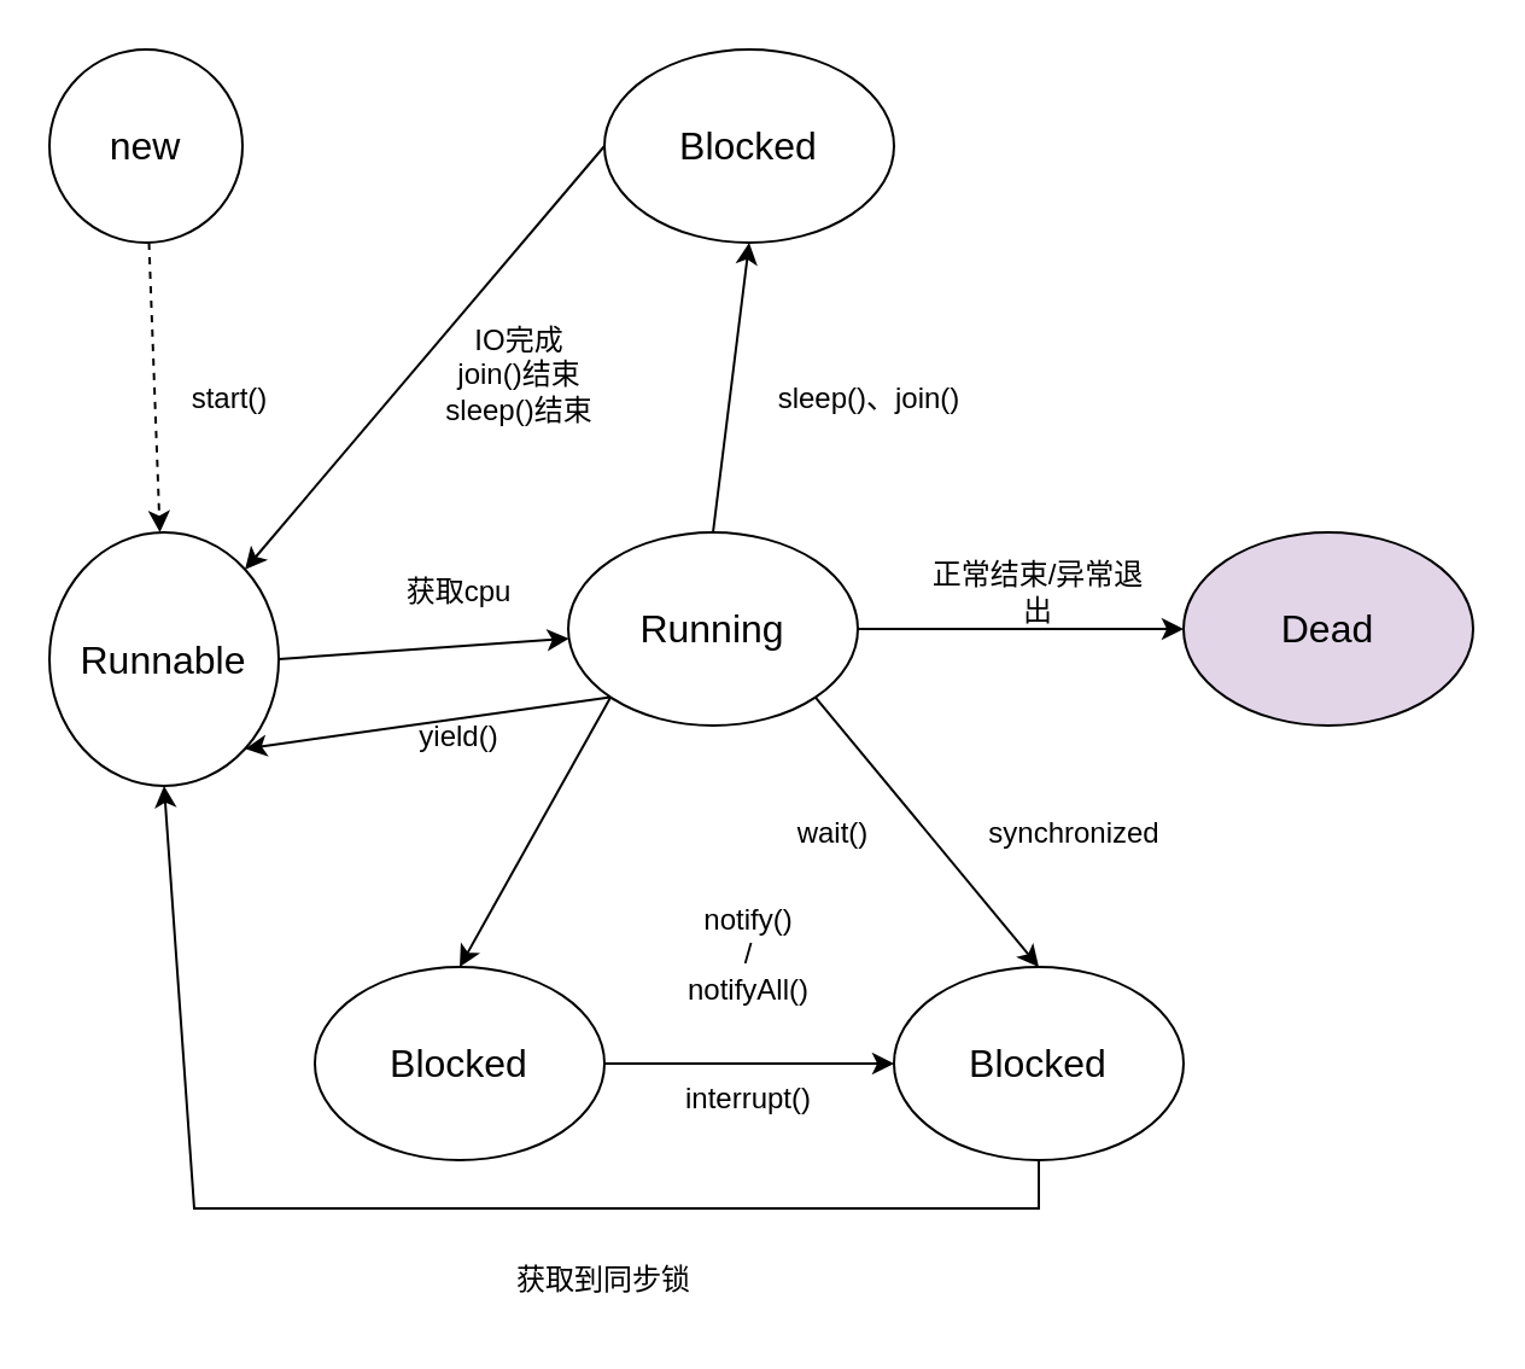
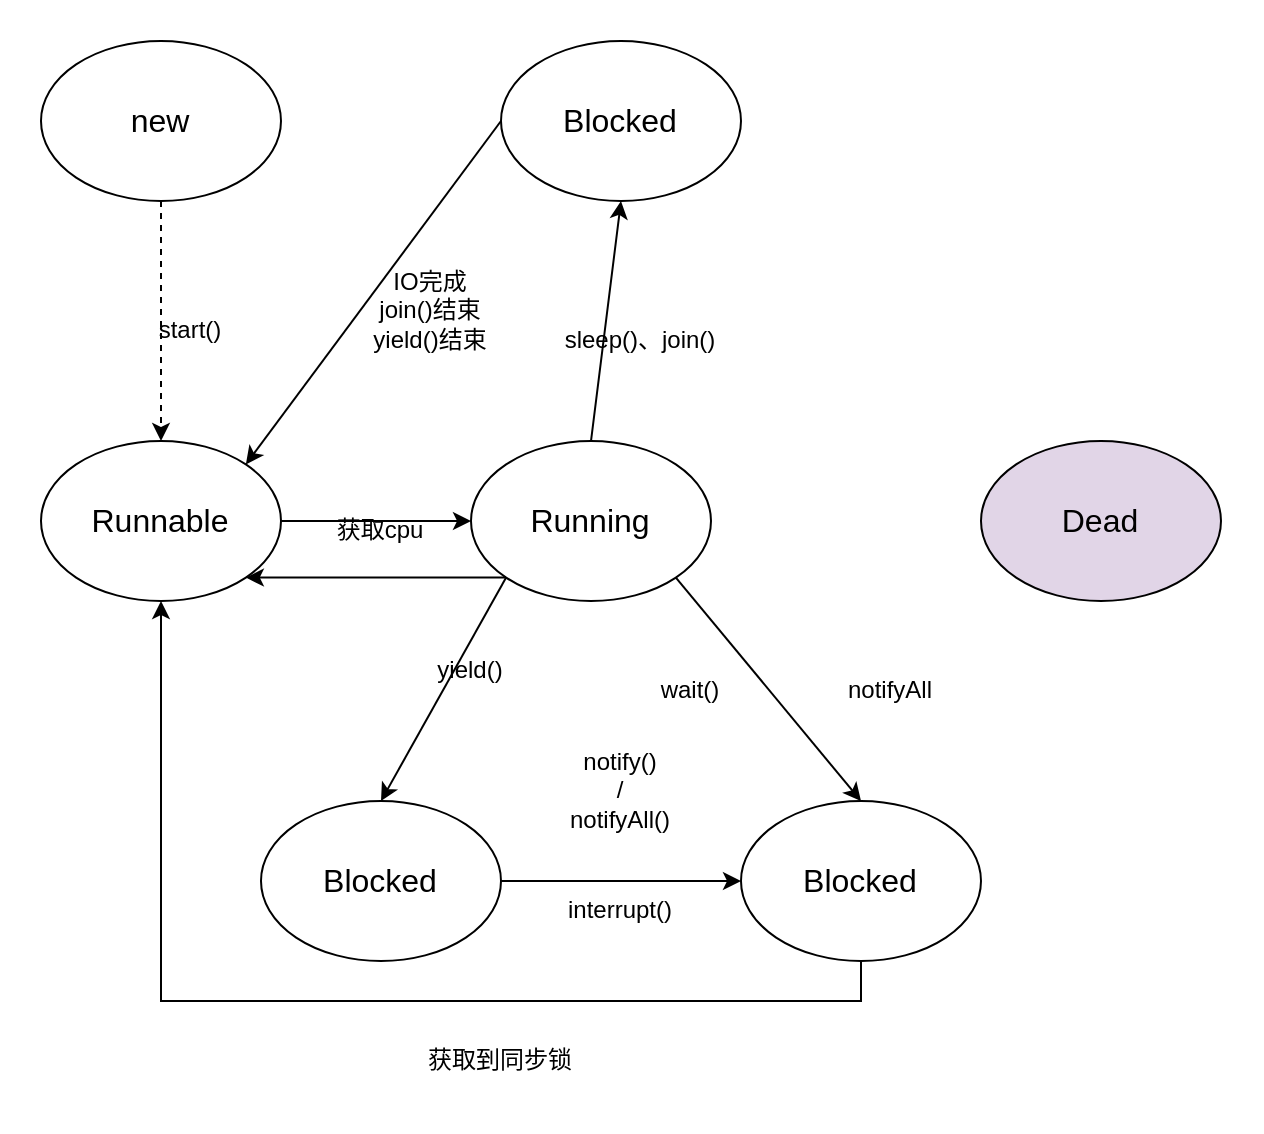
  <mxCell id="0" />
  <mxCell id="1" parent="0" />
  <mxCell id="2" style="edgeStyle=none;html=1;dashed=1;" edge="1" parent="1" source="3" target="5"><mxGeometry relative="1" as="geometry" /></mxCell>
- <mxCell id="3" value="new" style="ellipse;whiteSpace=wrap;html=1;fontSize=16;" vertex="1" parent="1"><mxGeometry x="20" y="20" width="80" height="80" as="geometry" /></mxCell>
+ <mxCell id="3" value="new" style="ellipse;whiteSpace=wrap;html=1;fontSize=16;" vertex="1" parent="1"><mxGeometry x="20" y="20" width="120" height="80" as="geometry" /></mxCell>
  <mxCell id="4" value="" style="edgeStyle=none;html=1;exitX=1;exitY=0.5;exitDx=0;exitDy=0;" edge="1" parent="1" source="5" target="11"><mxGeometry relative="1" as="geometry" /></mxCell>
- <mxCell id="5" value="&lt;font style=&quot;font-size: 16px&quot;&gt;Runnable&lt;/font&gt;" style="ellipse;whiteSpace=wrap;html=1;" vertex="1" parent="1"><mxGeometry x="20" y="220" width="95" height="105" as="geometry" /></mxCell>
- <mxCell id="6" style="edgeStyle=none;html=1;" edge="1" parent="1" source="11" target="12"><mxGeometry relative="1" as="geometry" /></mxCell>
+ <mxCell id="5" value="&lt;font style=&quot;font-size: 16px&quot;&gt;Runnable&lt;/font&gt;" style="ellipse;whiteSpace=wrap;html=1;" vertex="1" parent="1"><mxGeometry x="20" y="220" width="120" height="80" as="geometry" /></mxCell>
  <mxCell id="7" style="edgeStyle=none;html=1;exitX=0.5;exitY=0;exitDx=0;exitDy=0;entryX=0.5;entryY=1;entryDx=0;entryDy=0;" edge="1" parent="1" source="11" target="14"><mxGeometry relative="1" as="geometry" /></mxCell>
  <mxCell id="8" style="edgeStyle=none;html=1;exitX=0;exitY=1;exitDx=0;exitDy=0;entryX=1;entryY=1;entryDx=0;entryDy=0;" edge="1" parent="1" source="11" target="5"><mxGeometry relative="1" as="geometry" /></mxCell>
  <mxCell id="9" style="edgeStyle=none;html=1;exitX=0;exitY=1;exitDx=0;exitDy=0;entryX=0.5;entryY=0;entryDx=0;entryDy=0;" edge="1" parent="1" source="11" target="16"><mxGeometry relative="1" as="geometry" /></mxCell>
  <mxCell id="10" style="edgeStyle=none;html=1;exitX=1;exitY=1;exitDx=0;exitDy=0;entryX=0.5;entryY=0;entryDx=0;entryDy=0;" edge="1" parent="1" source="11" target="18"><mxGeometry relative="1" as="geometry" /></mxCell>
  <mxCell id="11" value="&lt;font style=&quot;font-size: 16px&quot;&gt;Running&lt;/font&gt;" style="ellipse;whiteSpace=wrap;html=1;" vertex="1" parent="1"><mxGeometry x="235" y="220" width="120" height="80" as="geometry" /></mxCell>
  <mxCell id="12" value="Dead" style="ellipse;whiteSpace=wrap;html=1;fontSize=16;fillColor=#e1d5e7;" vertex="1" parent="1"><mxGeometry x="490" y="220" width="120" height="80" as="geometry" /></mxCell>
  <mxCell id="13" style="edgeStyle=none;html=1;exitX=0;exitY=0.5;exitDx=0;exitDy=0;entryX=1;entryY=0;entryDx=0;entryDy=0;" edge="1" parent="1" source="14" target="5"><mxGeometry relative="1" as="geometry" /></mxCell>
  <mxCell id="14" value="Blocked" style="ellipse;whiteSpace=wrap;html=1;fontSize=16;" vertex="1" parent="1"><mxGeometry x="250" y="20" width="120" height="80" as="geometry" /></mxCell>
  <mxCell id="15" style="edgeStyle=none;html=1;exitX=1;exitY=0.5;exitDx=0;exitDy=0;entryX=0;entryY=0.5;entryDx=0;entryDy=0;" edge="1" parent="1" source="16" target="18"><mxGeometry relative="1" as="geometry" /></mxCell>
  <mxCell id="16" value="Blocked" style="ellipse;whiteSpace=wrap;html=1;fontSize=16;" vertex="1" parent="1"><mxGeometry x="130" y="400" width="120" height="80" as="geometry" /></mxCell>
  <mxCell id="17" style="edgeStyle=none;html=1;exitX=0.5;exitY=1;exitDx=0;exitDy=0;entryX=0.5;entryY=1;entryDx=0;entryDy=0;rounded=0;" edge="1" parent="1" source="18" target="5"><mxGeometry relative="1" as="geometry"><Array as="points"><mxPoint x="430" y="500" /><mxPoint x="250" y="500" /><mxPoint x="80" y="500" /></Array></mxGeometry></mxCell>
  <mxCell id="18" value="Blocked" style="ellipse;whiteSpace=wrap;html=1;fontSize=16;" vertex="1" parent="1"><mxGeometry x="370" y="400" width="120" height="80" as="geometry" /></mxCell>
- <mxCell id="19" value="获取cpu" style="text;html=1;strokeColor=none;fillColor=none;align=center;verticalAlign=middle;whiteSpace=wrap;rounded=0;" vertex="1" parent="1"><mxGeometry x="160" y="230" width="60" height="30" as="geometry" /></mxCell>
- <mxCell id="20" value="yield()" style="text;html=1;strokeColor=none;fillColor=none;align=center;verticalAlign=middle;whiteSpace=wrap;rounded=0;" vertex="1" parent="1"><mxGeometry x="160" y="290" width="60" height="30" as="geometry" /></mxCell>
- <mxCell id="21" value="sleep()、join()" style="text;html=1;strokeColor=none;fillColor=none;align=center;verticalAlign=middle;whiteSpace=wrap;rounded=0;" vertex="1" parent="1"><mxGeometry x="310" y="150" width="100" height="30" as="geometry" /></mxCell>
+ <mxCell id="19" value="获取cpu" style="text;html=1;strokeColor=none;fillColor=none;align=center;verticalAlign=middle;whiteSpace=wrap;rounded=0;" vertex="1" parent="1"><mxGeometry x="160" y="250" width="60" height="30" as="geometry" /></mxCell>
+ <mxCell id="20" value="yield()" style="text;html=1;strokeColor=none;fillColor=none;align=center;verticalAlign=middle;whiteSpace=wrap;rounded=0;" vertex="1" parent="1"><mxGeometry x="205" y="320" width="60" height="30" as="geometry" /></mxCell>
+ <mxCell id="21" value="sleep()、join()" style="text;html=1;strokeColor=none;fillColor=none;align=center;verticalAlign=middle;whiteSpace=wrap;rounded=0;" vertex="1" parent="1"><mxGeometry x="270" y="155" width="100" height="30" as="geometry" /></mxCell>
  <mxCell id="22" value="start()" style="text;html=1;strokeColor=none;fillColor=none;align=center;verticalAlign=middle;whiteSpace=wrap;rounded=0;" vertex="1" parent="1"><mxGeometry x="65" y="150" width="60" height="30" as="geometry" /></mxCell>
- <mxCell id="23" value="IO完成&lt;br&gt;join()结束&lt;br&gt;sleep()结束" style="text;html=1;strokeColor=none;fillColor=none;align=center;verticalAlign=middle;whiteSpace=wrap;rounded=0;" vertex="1" parent="1"><mxGeometry x="170" y="120" width="90" height="70" as="geometry" /></mxCell>
+ <mxCell id="23" value="IO完成&lt;br&gt;join()结束&lt;br&gt;yield()结束" style="text;html=1;strokeColor=none;fillColor=none;align=center;verticalAlign=middle;whiteSpace=wrap;rounded=0;" vertex="1" parent="1"><mxGeometry x="170" y="120" width="90" height="70" as="geometry" /></mxCell>
  <mxCell id="24" value="wait()" style="text;html=1;strokeColor=none;fillColor=none;align=center;verticalAlign=middle;whiteSpace=wrap;rounded=0;" vertex="1" parent="1"><mxGeometry x="315" y="330" width="60" height="30" as="geometry" /></mxCell>
- <mxCell id="25" value="synchronized" style="text;html=1;strokeColor=none;fillColor=none;align=center;verticalAlign=middle;whiteSpace=wrap;rounded=0;" vertex="1" parent="1"><mxGeometry x="400" y="330" width="90" height="30" as="geometry" /></mxCell>
+ <mxCell id="25" value="notifyAll" style="text;html=1;strokeColor=none;fillColor=none;align=center;verticalAlign=middle;whiteSpace=wrap;rounded=0;" vertex="1" parent="1"><mxGeometry x="400" y="330" width="90" height="30" as="geometry" /></mxCell>
  <mxCell id="26" value="notify() &lt;br&gt;/&lt;br&gt;notifyAll()" style="text;html=1;strokeColor=none;fillColor=none;align=center;verticalAlign=middle;whiteSpace=wrap;rounded=0;" vertex="1" parent="1"><mxGeometry x="280" y="370" width="60" height="50" as="geometry" /></mxCell>
  <mxCell id="27" value="interrupt()" style="text;html=1;strokeColor=none;fillColor=none;align=center;verticalAlign=middle;whiteSpace=wrap;rounded=0;" vertex="1" parent="1"><mxGeometry x="280" y="440" width="60" height="30" as="geometry" /></mxCell>
- <mxCell id="28" value="正常结束/异常退出" style="text;html=1;strokeColor=none;fillColor=none;align=center;verticalAlign=middle;whiteSpace=wrap;rounded=0;" vertex="1" parent="1"><mxGeometry x="385" y="230" width="90" height="30" as="geometry" /></mxCell>
  <mxCell id="29" value="获取到同步锁" style="text;html=1;strokeColor=none;fillColor=none;align=center;verticalAlign=middle;whiteSpace=wrap;rounded=0;" vertex="1" parent="1"><mxGeometry x="205" y="515" width="90" height="30" as="geometry" /></mxCell>
